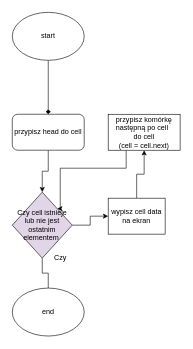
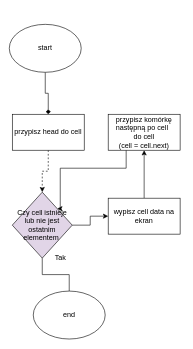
  <mxCell id="0" />
  <mxCell id="1" parent="0" />
  <mxCell id="2" value="" style="edgeStyle=orthogonalEdgeStyle;rounded=0;orthogonalLoop=1;jettySize=auto;html=1;endArrow=diamond;" parent="1" source="3" target="5" edge="1"><mxGeometry relative="1" as="geometry" /></mxCell>
- <mxCell id="3" value="start" style="ellipse;whiteSpace=wrap;html=1;" parent="1" vertex="1"><mxGeometry x="20" y="20" width="120" height="80" as="geometry" /></mxCell>
- <mxCell id="4" value="" style="edgeStyle=orthogonalEdgeStyle;rounded=0;orthogonalLoop=1;jettySize=auto;html=1;" parent="1" source="5" target="8" edge="1"><mxGeometry relative="1" as="geometry" /></mxCell>
- <mxCell id="5" value="przypisz head do cell" style="whiteSpace=wrap;html=1;rounded=1;" parent="1" vertex="1"><mxGeometry x="20" y="190" width="120" height="60" as="geometry" /></mxCell>
+ <mxCell id="3" value="start" style="ellipse;whiteSpace=wrap;html=1;" parent="1" vertex="1"><mxGeometry x="15" y="40" width="120" height="80" as="geometry" /></mxCell>
+ <mxCell id="4" value="" style="edgeStyle=orthogonalEdgeStyle;rounded=0;orthogonalLoop=1;jettySize=auto;html=1;dashed=1;" parent="1" source="5" target="8" edge="1"><mxGeometry relative="1" as="geometry" /></mxCell>
+ <mxCell id="5" value="przypisz head do cell" style="whiteSpace=wrap;html=1;" parent="1" vertex="1"><mxGeometry x="20" y="190" width="120" height="60" as="geometry" /></mxCell>
  <mxCell id="6" value="" style="edgeStyle=orthogonalEdgeStyle;rounded=0;orthogonalLoop=1;jettySize=auto;html=1;endArrow=none;" parent="1" source="8" target="9" edge="1"><mxGeometry relative="1" as="geometry" /></mxCell>
  <mxCell id="7" value="" style="edgeStyle=orthogonalEdgeStyle;rounded=0;orthogonalLoop=1;jettySize=auto;html=1;" parent="1" source="8" target="12" edge="1"><mxGeometry relative="1" as="geometry" /></mxCell>
  <mxCell id="8" value="Czy cell istnieje lub nie jest ostatnim elementem&amp;nbsp;" style="rhombus;whiteSpace=wrap;html=1;fillColor=#e1d5e7;" parent="1" vertex="1"><mxGeometry x="20" y="320" width="100" height="110" as="geometry" /></mxCell>
- <mxCell id="9" value="end" style="ellipse;whiteSpace=wrap;html=1;" parent="1" vertex="1"><mxGeometry x="20" y="480" width="120" height="80" as="geometry" /></mxCell>
- <mxCell id="10" value="Czy" style="text;html=1;align=center;verticalAlign=middle;resizable=0;points=[];autosize=1;" parent="1" vertex="1"><mxGeometry x="85" y="420" width="30" height="20" as="geometry" /></mxCell>
+ <mxCell id="9" value="end" style="ellipse;whiteSpace=wrap;html=1;" parent="1" vertex="1"><mxGeometry x="55" y="485" width="120" height="80" as="geometry" /></mxCell>
+ <mxCell id="10" value="Tak" style="text;html=1;align=center;verticalAlign=middle;resizable=0;points=[];autosize=1;" parent="1" vertex="1"><mxGeometry x="85" y="420" width="30" height="20" as="geometry" /></mxCell>
  <mxCell id="11" value="" style="edgeStyle=orthogonalEdgeStyle;rounded=0;orthogonalLoop=1;jettySize=auto;html=1;" parent="1" source="12" target="14" edge="1"><mxGeometry relative="1" as="geometry" /></mxCell>
- <mxCell id="12" value="wypisz cell data na ekran" style="whiteSpace=wrap;html=1;" parent="1" vertex="1"><mxGeometry x="180" y="330" width="95" height="60" as="geometry" /></mxCell>
+ <mxCell id="12" value="wypisz cell data na ekran" style="whiteSpace=wrap;html=1;" parent="1" vertex="1"><mxGeometry x="180" y="330" width="120" height="60" as="geometry" /></mxCell>
  <mxCell id="13" style="edgeStyle=orthogonalEdgeStyle;rounded=0;orthogonalLoop=1;jettySize=auto;html=1;entryX=1;entryY=0;entryDx=0;entryDy=0;" parent="1" source="14" target="8" edge="1"><mxGeometry relative="1" as="geometry"><Array as="points"><mxPoint x="210" y="280" /><mxPoint x="100" y="280" /></Array></mxGeometry></mxCell>
  <mxCell id="14" value="przypisz komórkę następną po cell&amp;nbsp;&amp;nbsp;&lt;br&gt;do cell&lt;br&gt;(cell = cell.next)" style="whiteSpace=wrap;html=1;" parent="1" vertex="1"><mxGeometry x="180" y="190" width="120" height="60" as="geometry" /></mxCell>
